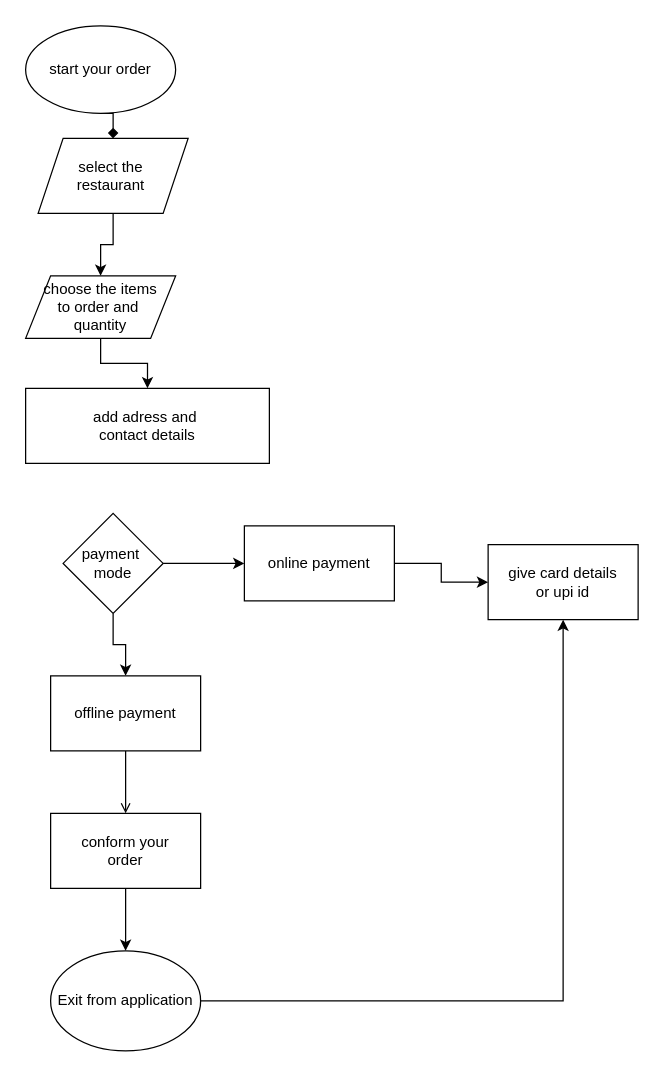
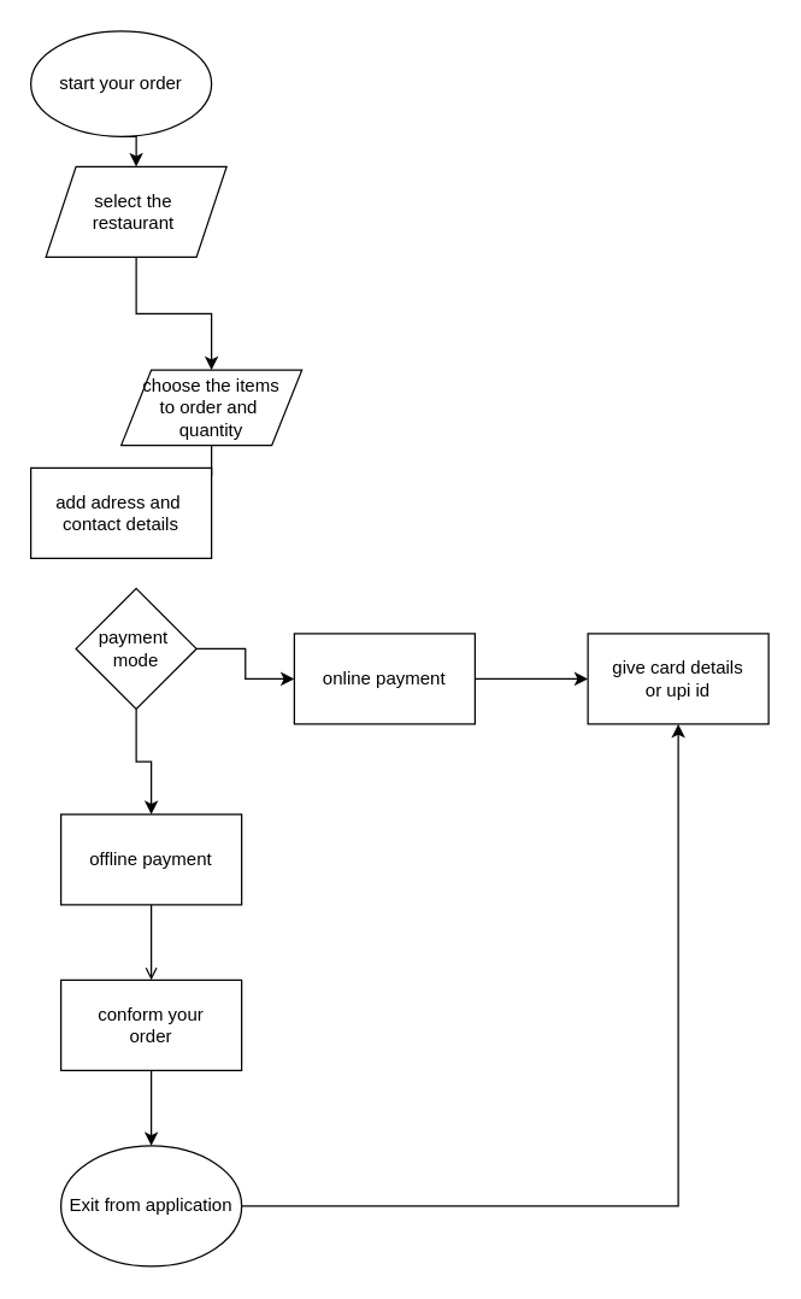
  <mxCell id="0" />
  <mxCell id="1" parent="0" />
- <mxCell id="2" style="edgeStyle=orthogonalEdgeStyle;rounded=0;orthogonalLoop=1;jettySize=auto;html=1;exitX=0.5;exitY=1;exitDx=0;exitDy=0;entryX=0.5;entryY=0;entryDx=0;entryDy=0;endArrow=diamond;" edge="1" parent="1" source="3" target="7"><mxGeometry relative="1" as="geometry" /></mxCell>
+ <mxCell id="2" style="edgeStyle=orthogonalEdgeStyle;rounded=0;orthogonalLoop=1;jettySize=auto;html=1;exitX=0.5;exitY=1;exitDx=0;exitDy=0;entryX=0.5;entryY=0;entryDx=0;entryDy=0;" edge="1" parent="1" source="3" target="7"><mxGeometry relative="1" as="geometry" /></mxCell>
  <mxCell id="3" value="start your order" style="ellipse;whiteSpace=wrap;html=1;" vertex="1" parent="1"><mxGeometry x="20" y="20" width="120" height="70" as="geometry" /></mxCell>
  <mxCell id="4" style="edgeStyle=orthogonalEdgeStyle;rounded=0;orthogonalLoop=1;jettySize=auto;html=1;exitX=0.5;exitY=1;exitDx=0;exitDy=0;" edge="1" parent="1" source="5" target="16"><mxGeometry relative="1" as="geometry" /></mxCell>
- <mxCell id="5" value="choose the items&lt;div&gt;to order and&amp;nbsp;&lt;/div&gt;&lt;div&gt;quantity&lt;/div&gt;" style="shape=parallelogram;perimeter=parallelogramPerimeter;whiteSpace=wrap;html=1;fixedSize=1;" vertex="1" parent="1"><mxGeometry x="20" y="220" width="120" height="50" as="geometry" /></mxCell>
+ <mxCell id="5" value="choose the items&lt;div&gt;to order and&amp;nbsp;&lt;/div&gt;&lt;div&gt;quantity&lt;/div&gt;" style="shape=parallelogram;perimeter=parallelogramPerimeter;whiteSpace=wrap;html=1;fixedSize=1;" vertex="1" parent="1"><mxGeometry x="80" y="245" width="120" height="50" as="geometry" /></mxCell>
  <mxCell id="6" value="" style="edgeStyle=orthogonalEdgeStyle;rounded=0;orthogonalLoop=1;jettySize=auto;html=1;" edge="1" parent="1" source="7" target="5"><mxGeometry relative="1" as="geometry" /></mxCell>
  <mxCell id="7" value="select the&amp;nbsp;&lt;div&gt;restaurant&amp;nbsp;&lt;/div&gt;" style="shape=parallelogram;perimeter=parallelogramPerimeter;whiteSpace=wrap;html=1;fixedSize=1;" vertex="1" parent="1"><mxGeometry x="30" y="110" width="120" height="60" as="geometry" /></mxCell>
  <mxCell id="8" style="edgeStyle=orthogonalEdgeStyle;rounded=0;orthogonalLoop=1;jettySize=auto;html=1;exitX=1;exitY=0.5;exitDx=0;exitDy=0;" edge="1" parent="1" source="10" target="12"><mxGeometry relative="1" as="geometry" /></mxCell>
  <mxCell id="9" style="edgeStyle=orthogonalEdgeStyle;rounded=0;orthogonalLoop=1;jettySize=auto;html=1;entryX=0.5;entryY=0;entryDx=0;entryDy=0;" edge="1" parent="1" source="10" target="14"><mxGeometry relative="1" as="geometry" /></mxCell>
- <mxCell id="10" value="payment&amp;nbsp;&lt;div&gt;mode&lt;/div&gt;" style="rhombus;whiteSpace=wrap;html=1;" vertex="1" parent="1"><mxGeometry x="50" y="410" width="80" height="80" as="geometry" /></mxCell>
+ <mxCell id="10" value="payment&amp;nbsp;&lt;div&gt;mode&lt;/div&gt;" style="rhombus;whiteSpace=wrap;html=1;" vertex="1" parent="1"><mxGeometry x="50" y="390" width="80" height="80" as="geometry" /></mxCell>
  <mxCell id="11" style="edgeStyle=orthogonalEdgeStyle;rounded=0;orthogonalLoop=1;jettySize=auto;html=1;exitX=1;exitY=0.5;exitDx=0;exitDy=0;entryX=0;entryY=0.5;entryDx=0;entryDy=0;" edge="1" parent="1" source="12" target="15"><mxGeometry relative="1" as="geometry" /></mxCell>
  <mxCell id="12" value="online payment" style="rounded=0;whiteSpace=wrap;html=1;" vertex="1" parent="1"><mxGeometry x="195" y="420" width="120" height="60" as="geometry" /></mxCell>
  <mxCell id="13" style="edgeStyle=orthogonalEdgeStyle;rounded=0;orthogonalLoop=1;jettySize=auto;html=1;exitX=0.5;exitY=1;exitDx=0;exitDy=0;entryX=0.5;entryY=0;entryDx=0;entryDy=0;endArrow=open;" edge="1" parent="1" source="14" target="18"><mxGeometry relative="1" as="geometry" /></mxCell>
  <mxCell id="14" value="offline payment" style="rounded=0;whiteSpace=wrap;html=1;" vertex="1" parent="1"><mxGeometry x="40" y="540" width="120" height="60" as="geometry" /></mxCell>
- <mxCell id="15" value="give card details&lt;div&gt;or upi id&lt;/div&gt;" style="rounded=0;whiteSpace=wrap;html=1;" vertex="1" parent="1"><mxGeometry x="390" y="435" width="120" height="60" as="geometry" /></mxCell>
- <mxCell id="16" value="add adress and&amp;nbsp;&lt;div&gt;contact details&lt;/div&gt;" style="rounded=0;whiteSpace=wrap;html=1;" vertex="1" parent="1"><mxGeometry x="20" y="310" width="195" height="60" as="geometry" /></mxCell>
+ <mxCell id="15" value="give card details&lt;div&gt;or upi id&lt;/div&gt;" style="rounded=0;whiteSpace=wrap;html=1;" vertex="1" parent="1"><mxGeometry x="390" y="420" width="120" height="60" as="geometry" /></mxCell>
+ <mxCell id="16" value="add adress and&amp;nbsp;&lt;div&gt;contact details&lt;/div&gt;" style="rounded=0;whiteSpace=wrap;html=1;" vertex="1" parent="1"><mxGeometry x="20" y="310" width="120" height="60" as="geometry" /></mxCell>
  <mxCell id="17" style="edgeStyle=orthogonalEdgeStyle;rounded=0;orthogonalLoop=1;jettySize=auto;html=1;exitX=0.5;exitY=1;exitDx=0;exitDy=0;entryX=0.5;entryY=0;entryDx=0;entryDy=0;" edge="1" parent="1" source="18"><mxGeometry relative="1" as="geometry"><mxPoint x="100" y="760" as="targetPoint" /></mxGeometry></mxCell>
  <mxCell id="18" value="conform your&lt;div&gt;order&lt;/div&gt;" style="rounded=0;whiteSpace=wrap;html=1;" vertex="1" parent="1"><mxGeometry x="40" y="650" width="120" height="60" as="geometry" /></mxCell>
  <mxCell id="19" style="edgeStyle=orthogonalEdgeStyle;rounded=0;orthogonalLoop=1;jettySize=auto;html=1;exitX=1;exitY=0.5;exitDx=0;exitDy=0;entryX=0.5;entryY=1;entryDx=0;entryDy=0;" edge="1" parent="1" source="20" target="15"><mxGeometry relative="1" as="geometry" /></mxCell>
  <mxCell id="20" value="Exit from application" style="ellipse;whiteSpace=wrap;html=1;" vertex="1" parent="1"><mxGeometry x="40" y="760" width="120" height="80" as="geometry" /></mxCell>
